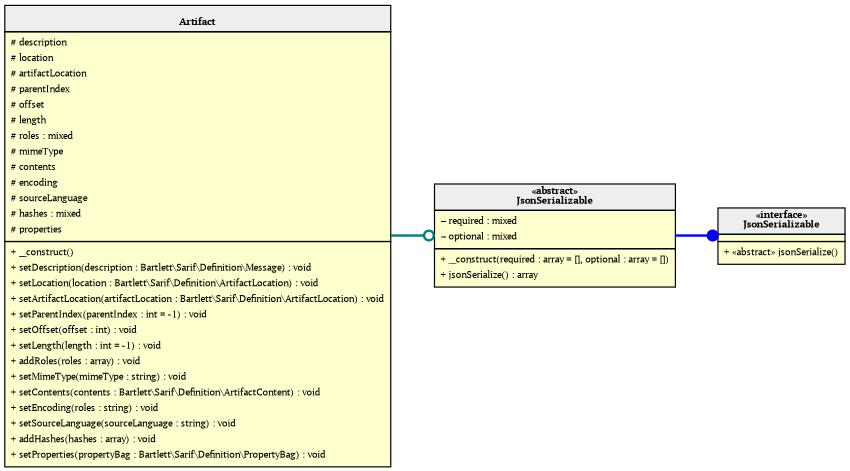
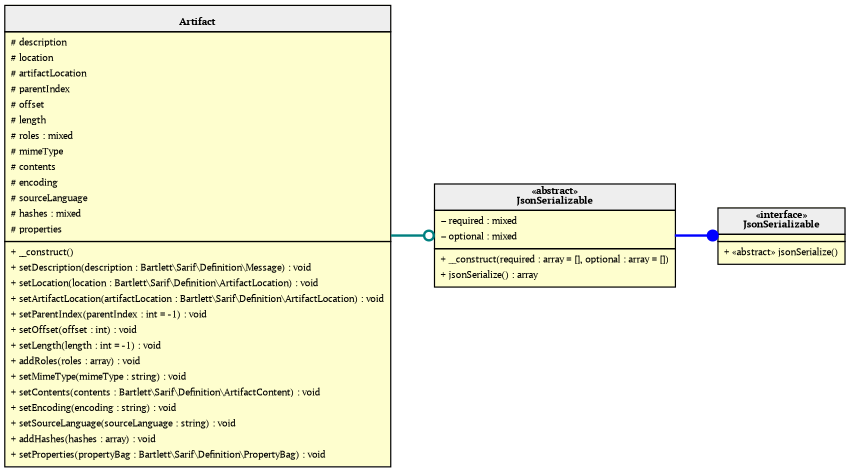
  digraph {
    rankdir=LR
    fontname="PT Serif"
    node [fillcolor="#FEFECE" fontname="PT Serif" fontsize=8 margin=0 shape=none style=filled]
    edge [fontname="PT Serif" fontsize=8 style=bold]
    n1 [label=< <table cellspacing="0" border="0" cellborder="1">     <tr><td bgcolor="#eeeeee"><b>«abstract»<br/>JsonSerializable</b></td></tr>     <tr><td><table border="0" cellspacing="0" cellpadding="2">     <tr><td align="left">– required : mixed</td></tr>     <tr><td align="left">– optional : mixed</td></tr> </table></td></tr>     <tr><td><table border="0" cellspacing="0" cellpadding="2">     <tr><td align="left">+ __construct(required : array = [], optional : array = [])</td></tr>     <tr><td align="left">+ jsonSerialize() : array</td></tr> </table></td></tr> </table>>]
-   n2 [label=< <table cellspacing="0" border="0" cellborder="1">     <tr><td bgcolor="#eeeeee"><b><br/>Artifact</b></td></tr>     <tr><td><table border="0" cellspacing="0" cellpadding="2">     <tr><td align="left"># description</td></tr>     <tr><td align="left"># location</td></tr>     <tr><td align="left"># artifactLocation</td></tr>     <tr><td align="left"># parentIndex</td></tr>     <tr><td align="left"># offset</td></tr>     <tr><td align="left"># length</td></tr>     <tr><td align="left"># roles : mixed</td></tr>     <tr><td align="left"># mimeType</td></tr>     <tr><td align="left"># contents</td></tr>     <tr><td align="left"># encoding</td></tr>     <tr><td align="left"># sourceLanguage</td></tr>     <tr><td align="left"># hashes : mixed</td></tr>     <tr><td align="left"># properties</td></tr> </table></td></tr>     <tr><td><table border="0" cellspacing="0" cellpadding="2">     <tr><td align="left">+ __construct()</td></tr>     <tr><td align="left">+ setDescription(description : Bartlett\\Sarif\\Definition\\Message) : void</td></tr>     <tr><td align="left">+ setLocation(location : Bartlett\\Sarif\\Definition\\ArtifactLocation) : void</td></tr>     <tr><td align="left">+ setArtifactLocation(artifactLocation : Bartlett\\Sarif\\Definition\\ArtifactLocation) : void</td></tr>     <tr><td align="left">+ setParentIndex(parentIndex : int = -1) : void</td></tr>     <tr><td align="left">+ setOffset(offset : int) : void</td></tr>     <tr><td align="left">+ setLength(length : int = -1) : void</td></tr>     <tr><td align="left">+ addRoles(roles : array) : void</td></tr>     <tr><td align="left">+ setMimeType(mimeType : string) : void</td></tr>     <tr><td align="left">+ setContents(contents : Bartlett\\Sarif\\Definition\\ArtifactContent) : void</td></tr>     <tr><td align="left">+ setEncoding(roles : string) : void</td></tr>     <tr><td align="left">+ setSourceLanguage(sourceLanguage : string) : void</td></tr>     <tr><td align="left">+ addHashes(hashes : array) : void</td></tr>     <tr><td align="left">+ setProperties(propertyBag : Bartlett\\Sarif\\Definition\\PropertyBag) : void</td></tr> </table></td></tr> </table>>]
+   n2 [label=< <table cellspacing="0" border="0" cellborder="1">     <tr><td bgcolor="#eeeeee"><b><br/>Artifact</b></td></tr>     <tr><td><table border="0" cellspacing="0" cellpadding="2">     <tr><td align="left"># description</td></tr>     <tr><td align="left"># location</td></tr>     <tr><td align="left"># artifactLocation</td></tr>     <tr><td align="left"># parentIndex</td></tr>     <tr><td align="left"># offset</td></tr>     <tr><td align="left"># length</td></tr>     <tr><td align="left"># roles : mixed</td></tr>     <tr><td align="left"># mimeType</td></tr>     <tr><td align="left"># contents</td></tr>     <tr><td align="left"># encoding</td></tr>     <tr><td align="left"># sourceLanguage</td></tr>     <tr><td align="left"># hashes : mixed</td></tr>     <tr><td align="left"># properties</td></tr> </table></td></tr>     <tr><td><table border="0" cellspacing="0" cellpadding="2">     <tr><td align="left">+ __construct()</td></tr>     <tr><td align="left">+ setDescription(description : Bartlett\\Sarif\\Definition\\Message) : void</td></tr>     <tr><td align="left">+ setLocation(location : Bartlett\\Sarif\\Definition\\ArtifactLocation) : void</td></tr>     <tr><td align="left">+ setArtifactLocation(artifactLocation : Bartlett\\Sarif\\Definition\\ArtifactLocation) : void</td></tr>     <tr><td align="left">+ setParentIndex(parentIndex : int = -1) : void</td></tr>     <tr><td align="left">+ setOffset(offset : int) : void</td></tr>     <tr><td align="left">+ setLength(length : int = -1) : void</td></tr>     <tr><td align="left">+ addRoles(roles : array) : void</td></tr>     <tr><td align="left">+ setMimeType(mimeType : string) : void</td></tr>     <tr><td align="left">+ setContents(contents : Bartlett\\Sarif\\Definition\\ArtifactContent) : void</td></tr>     <tr><td align="left">+ setEncoding(encoding : string) : void</td></tr>     <tr><td align="left">+ setSourceLanguage(sourceLanguage : string) : void</td></tr>     <tr><td align="left">+ addHashes(hashes : array) : void</td></tr>     <tr><td align="left">+ setProperties(propertyBag : Bartlett\\Sarif\\Definition\\PropertyBag) : void</td></tr> </table></td></tr> </table>>]
    n3 [label=< <table cellspacing="0" border="0" cellborder="1">     <tr><td bgcolor="#eeeeee"><b>«interface»<br/>JsonSerializable</b></td></tr>     <tr><td></td></tr>     <tr><td><table border="0" cellspacing="0" cellpadding="2">     <tr><td align="left">+ «abstract» jsonSerialize()</td></tr> </table></td></tr> </table>>]
    subgraph sub_1 {
      bgcolor=Bisque
      label="Bartlett\\Sarif\\Internal"
      n1
    }
    subgraph sub_2 {
      bgcolor=BurlyWood
      label="Bartlett\\Sarif\\Definition"
      n2
    }
    subgraph sub_3 {
      label=0
      n3
    }
    n1 -> n3 [arrowhead=dot color=blue]
    n2 -> n1 [arrowhead=odot color=teal]
  }
